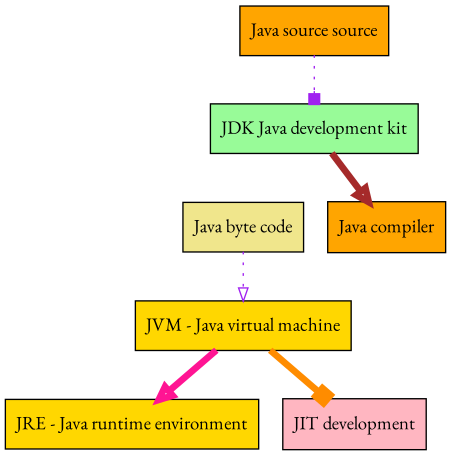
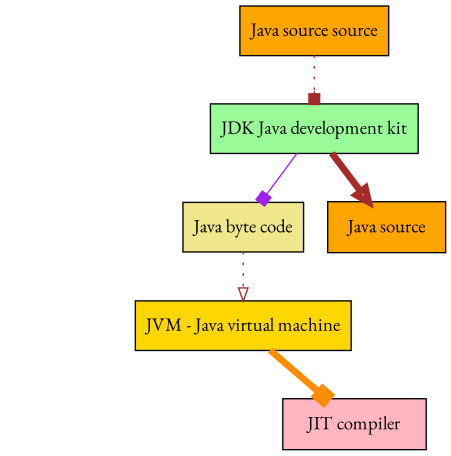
  digraph {
    fontname="EB Garamond"
    node [fillcolor=orange fontname="EB Garamond" shape=record style=filled]
    edge [arrowhead=box color=brown fontname="EB Garamond" style=solid]
    n1 [label="Java source source"]
    n2 [fillcolor=palegreen label="JDK Java development kit"]
    n3 [fillcolor=khaki label="Java byte code"]
-   n4 [label="Java compiler"]
+   n4 [label="Java source"]
    n5 [fillcolor=gold label="JVM - Java virtual machine"]
-   n6 [fillcolor=gold label="JRE - Java runtime environment"]
-   n7 [fillcolor=lightpink label="JIT development"]
-   n1 -> n2 [color=purple style=dotted]
+   n7 [fillcolor=lightpink label="JIT compiler"]
+   n1 -> n2 [style=dotted]
+   n2 -> n3 [color=purple]
    n2 -> n4 [arrowhead=onormal penwidth=5]
-   n3 -> n5 [arrowhead=onormal color=purple style=dotted]
-   n5 -> n6 [arrowhead=onormal color=deeppink penwidth=5]
+   n3 -> n5 [arrowhead=onormal style=dotted]
    n5 -> n7 [color=darkorange penwidth=5]
  }
